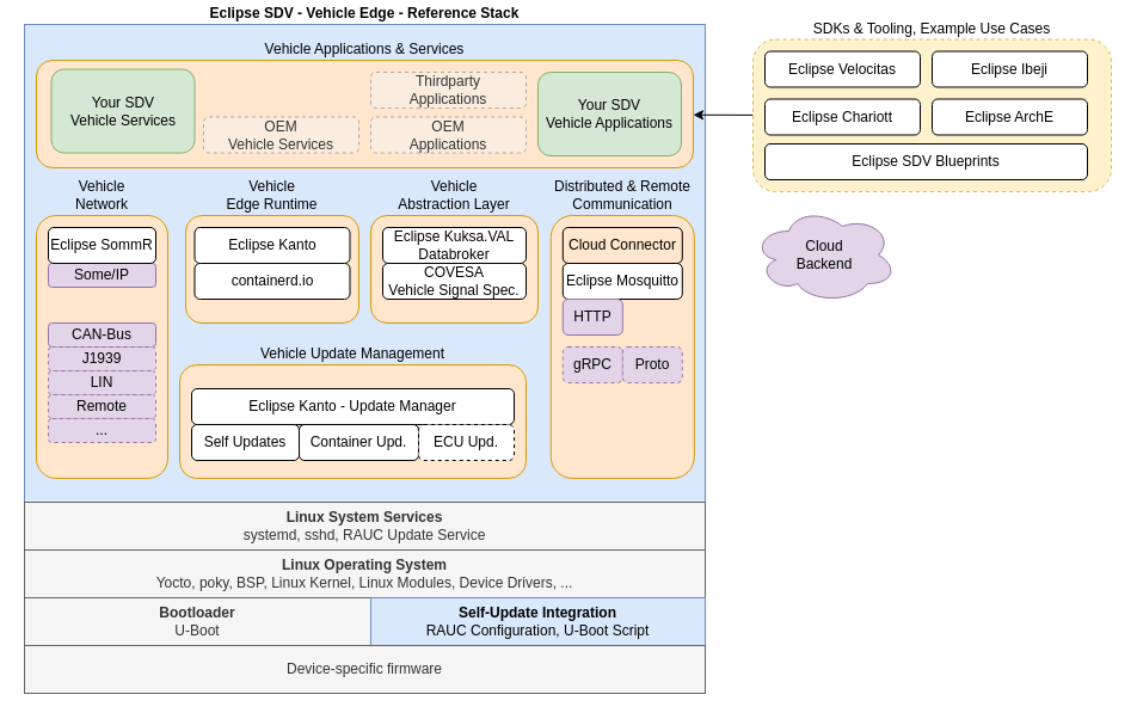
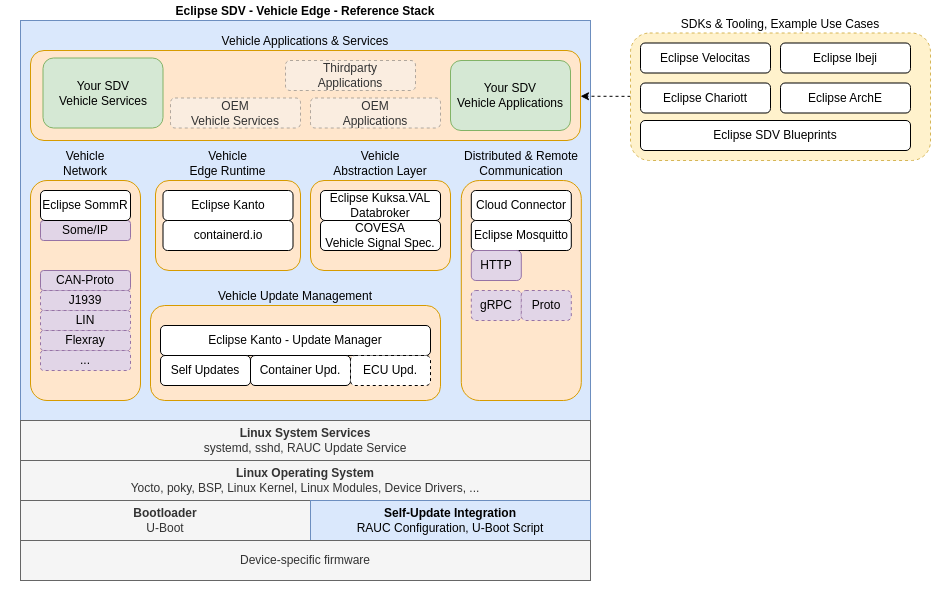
  <mxCell id="0" />
  <mxCell id="1" parent="0" />
  <mxCell id="2" value="&lt;b&gt;Linux Operating System&lt;/b&gt;&lt;br&gt;Yocto, poky, BSP, Linux Kernel, Linux Modules, Device Drivers, ..." style="rounded=0;whiteSpace=wrap;html=1;fillColor=#f5f5f5;fontColor=#333333;strokeColor=#666666;" parent="1" vertex="1"><mxGeometry x="20" y="460" width="570" height="40" as="geometry" /></mxCell>
  <mxCell id="3" value="&lt;b&gt;Eclipse SDV - Vehicle Edge - Reference Stack&lt;/b&gt;" style="rounded=0;whiteSpace=wrap;html=1;fillColor=#dae8fc;strokeColor=#6c8ebf;labelPosition=center;verticalLabelPosition=top;align=center;verticalAlign=bottom;" parent="1" vertex="1"><mxGeometry x="20" y="20" width="570" height="400" as="geometry" /></mxCell>
  <mxCell id="4" value="&lt;b&gt;Bootloader&lt;/b&gt;&lt;br&gt;U-Boot" style="rounded=0;whiteSpace=wrap;html=1;fillColor=#f5f5f5;fontColor=#333333;strokeColor=#666666;" parent="1" vertex="1"><mxGeometry x="20" y="500" width="290" height="40" as="geometry" /></mxCell>
  <mxCell id="5" value="&lt;b&gt;Self-Update Integration&lt;/b&gt;&lt;br&gt;RAUC Configuration, U-Boot Script" style="rounded=0;whiteSpace=wrap;html=1;fillColor=#dae8fc;strokeColor=#6c8ebf;" parent="1" vertex="1"><mxGeometry x="310" y="500" width="280" height="40" as="geometry" /></mxCell>
  <mxCell id="6" value="Device-specific firmware" style="rounded=0;whiteSpace=wrap;html=1;fillColor=#f5f5f5;fontColor=#333333;strokeColor=#666666;" parent="1" vertex="1"><mxGeometry x="20" y="540" width="570" height="40" as="geometry" /></mxCell>
  <mxCell id="7" value="&lt;b&gt;Linux System Services&lt;/b&gt;&lt;br&gt;systemd, sshd, RAUC Update Service" style="rounded=0;whiteSpace=wrap;html=1;fillColor=#f5f5f5;fontColor=#333333;strokeColor=#666666;" parent="1" vertex="1"><mxGeometry x="20" y="420" width="570" height="40" as="geometry" /></mxCell>
  <mxCell id="8" value="Vehicle&lt;br&gt;Abstraction Layer" style="rounded=1;whiteSpace=wrap;html=1;fillColor=#ffe6cc;strokeColor=#d79b00;labelPosition=center;verticalLabelPosition=top;align=center;verticalAlign=bottom;" vertex="1" parent="1"><mxGeometry x="310" y="180" width="140" height="90" as="geometry" /></mxCell>
  <mxCell id="9" value="Vehicle&lt;br&gt;Edge Runtime" style="rounded=1;whiteSpace=wrap;html=1;fillColor=#ffe6cc;strokeColor=#d79b00;labelPosition=center;verticalLabelPosition=top;align=center;verticalAlign=bottom;" vertex="1" parent="1"><mxGeometry x="155" y="180" width="145" height="90" as="geometry" /></mxCell>
  <mxCell id="10" value="Distributed&amp;nbsp;&amp;amp; Remote Communication" style="rounded=1;whiteSpace=wrap;html=1;fillColor=#ffe6cc;strokeColor=#d79b00;labelPosition=center;verticalLabelPosition=top;align=center;verticalAlign=bottom;" vertex="1" parent="1"><mxGeometry x="460.8" y="180" width="120" height="220" as="geometry" /></mxCell>
  <mxCell id="11" value="Eclipse Kanto" style="rounded=1;whiteSpace=wrap;html=1;" vertex="1" parent="1"><mxGeometry x="162.5" y="190" width="130" height="30" as="geometry" /></mxCell>
  <mxCell id="12" value="containerd.io" style="rounded=1;whiteSpace=wrap;html=1;" vertex="1" parent="1"><mxGeometry x="162.5" y="220" width="130" height="30" as="geometry" /></mxCell>
  <mxCell id="13" value="Eclipse Kuksa.VAL&lt;br&gt;Databroker" style="rounded=1;whiteSpace=wrap;html=1;" vertex="1" parent="1"><mxGeometry x="320" y="190" width="120" height="30" as="geometry" /></mxCell>
  <mxCell id="14" value="COVESA&lt;br&gt;Vehicle Signal Spec." style="rounded=1;whiteSpace=wrap;html=1;" vertex="1" parent="1"><mxGeometry x="320" y="220" width="120" height="30" as="geometry" /></mxCell>
  <mxCell id="15" value="Vehicle Update Management" style="rounded=1;whiteSpace=wrap;html=1;fillColor=#ffe6cc;strokeColor=#d79b00;labelPosition=center;verticalLabelPosition=top;align=center;verticalAlign=bottom;" vertex="1" parent="1"><mxGeometry x="150" y="305" width="290" height="95" as="geometry" /></mxCell>
  <mxCell id="16" value="Eclipse Kanto - Update Manager" style="rounded=1;whiteSpace=wrap;html=1;" vertex="1" parent="1"><mxGeometry x="160" y="325" width="270" height="30" as="geometry" /></mxCell>
  <mxCell id="17" value="Self Updates" style="rounded=1;whiteSpace=wrap;html=1;" vertex="1" parent="1"><mxGeometry x="160" y="355" width="90" height="30" as="geometry" /></mxCell>
  <mxCell id="18" value="Container Upd." style="rounded=1;whiteSpace=wrap;html=1;" vertex="1" parent="1"><mxGeometry x="250" y="355" width="100" height="30" as="geometry" /></mxCell>
  <mxCell id="19" value="ECU Upd." style="rounded=1;whiteSpace=wrap;html=1;dashed=1;" vertex="1" parent="1"><mxGeometry x="350" y="355" width="80" height="30" as="geometry" /></mxCell>
  <mxCell id="20" value="Eclipse Mosquitto" style="rounded=1;whiteSpace=wrap;html=1;" vertex="1" parent="1"><mxGeometry x="470.8" y="220" width="100" height="30" as="geometry" /></mxCell>
- <mxCell id="21" value="Cloud Connector" style="rounded=1;whiteSpace=wrap;html=1;fillColor=#ffe6cc;" vertex="1" parent="1"><mxGeometry x="470.8" y="190" width="100" height="30" as="geometry" /></mxCell>
+ <mxCell id="21" value="Cloud Connector" style="rounded=1;whiteSpace=wrap;html=1;" vertex="1" parent="1"><mxGeometry x="470.8" y="190" width="100" height="30" as="geometry" /></mxCell>
  <mxCell id="22" value="HTTP" style="rounded=1;whiteSpace=wrap;html=1;fillColor=#e1d5e7;strokeColor=#9673a6;" vertex="1" parent="1"><mxGeometry x="470.8" y="250" width="50" height="30" as="geometry" /></mxCell>
  <mxCell id="23" value="gRPC" style="rounded=1;whiteSpace=wrap;html=1;fillColor=#e1d5e7;strokeColor=#9673a6;" vertex="1" parent="1"><mxGeometry x="50" y="215" width="60" height="30" as="geometry" /></mxCell>
- <mxCell id="24" style="edgeStyle=none;html=1;fontFamily=Helvetica;fontSize=12;fontColor=default;" edge="1" parent="1" source="25" target="30"><mxGeometry relative="1" as="geometry" /></mxCell>
+ <mxCell id="24" style="edgeStyle=none;html=1;fontFamily=Helvetica;fontSize=12;fontColor=default;dashed=1;" edge="1" parent="1" source="25" target="30"><mxGeometry relative="1" as="geometry" /></mxCell>
  <mxCell id="25" value="SDKs &amp;amp; Tooling, Example Use Cases" style="rounded=1;whiteSpace=wrap;html=1;fillColor=#fff2cc;strokeColor=#d6b656;labelPosition=center;verticalLabelPosition=top;align=center;verticalAlign=bottom;dashed=1;" vertex="1" parent="1"><mxGeometry x="630" y="32.5" width="300" height="127.5" as="geometry" /></mxCell>
  <mxCell id="26" value="Eclipse Velocitas" style="rounded=1;whiteSpace=wrap;html=1;" vertex="1" parent="1"><mxGeometry x="640" y="42.5" width="130" height="30" as="geometry" /></mxCell>
  <mxCell id="27" value="Eclipse Chariott" style="rounded=1;whiteSpace=wrap;html=1;" vertex="1" parent="1"><mxGeometry x="640" y="82.5" width="130" height="30" as="geometry" /></mxCell>
  <mxCell id="28" value="Eclipse Ibeji" style="rounded=1;whiteSpace=wrap;html=1;" vertex="1" parent="1"><mxGeometry x="780" y="42.5" width="130" height="30" as="geometry" /></mxCell>
  <mxCell id="29" value="Eclipse ArchE" style="rounded=1;whiteSpace=wrap;html=1;" vertex="1" parent="1"><mxGeometry x="780" y="82.5" width="130" height="30" as="geometry" /></mxCell>
  <mxCell id="30" value="Vehicle Applications &amp;amp; Services" style="rounded=1;whiteSpace=wrap;html=1;fillColor=#ffe6cc;strokeColor=#d79b00;labelPosition=center;verticalLabelPosition=top;align=center;verticalAlign=bottom;" vertex="1" parent="1"><mxGeometry x="30" y="50" width="550" height="90" as="geometry" /></mxCell>
  <mxCell id="31" value="Your SDV&lt;br&gt;Vehicle Applications" style="rounded=1;whiteSpace=wrap;html=1;fillColor=#d5e8d4;strokeColor=#82b366;" vertex="1" parent="1"><mxGeometry x="450" y="60" width="120" height="70" as="geometry" /></mxCell>
  <mxCell id="32" value="Your SDV&lt;br&gt;Vehicle Services" style="rounded=1;whiteSpace=wrap;html=1;fillColor=#d5e8d4;strokeColor=#82b366;" vertex="1" parent="1"><mxGeometry x="42.5" y="57.5" width="120" height="70" as="geometry" /></mxCell>
- <mxCell id="33" value="Cloud&lt;br&gt;Backend" style="ellipse;shape=cloud;whiteSpace=wrap;html=1;rounded=1;strokeColor=#9673a6;fontFamily=Helvetica;fontSize=12;fontColor=default;fillColor=#e1d5e7;" vertex="1" parent="1"><mxGeometry x="630" y="173" width="120" height="80" as="geometry" /></mxCell>
  <mxCell id="34" value="Vehicle&lt;br&gt;Network" style="rounded=1;whiteSpace=wrap;html=1;fillColor=#ffe6cc;strokeColor=#d79b00;labelPosition=center;verticalLabelPosition=top;align=center;verticalAlign=bottom;" vertex="1" parent="1"><mxGeometry x="30" y="180" width="110" height="220" as="geometry" /></mxCell>
  <mxCell id="35" value="Some/IP" style="rounded=1;whiteSpace=wrap;html=1;fillColor=#e1d5e7;strokeColor=#9673a6;" vertex="1" parent="1"><mxGeometry x="40" y="220" width="90" height="20" as="geometry" /></mxCell>
  <mxCell id="36" value="Eclipse SommR" style="rounded=1;whiteSpace=wrap;html=1;" vertex="1" parent="1"><mxGeometry x="40" y="190" width="90" height="30" as="geometry" /></mxCell>
- <mxCell id="37" value="CAN-Bus" style="rounded=1;whiteSpace=wrap;html=1;fillColor=#e1d5e7;strokeColor=#9673a6;" vertex="1" parent="1"><mxGeometry x="40" y="270" width="90" height="20" as="geometry" /></mxCell>
- <mxCell id="38" value="Remote" style="rounded=1;whiteSpace=wrap;html=1;fillColor=#e1d5e7;strokeColor=#9673a6;dashed=1;" vertex="1" parent="1"><mxGeometry x="40" y="330" width="90" height="20" as="geometry" /></mxCell>
+ <mxCell id="37" value="CAN-Proto" style="rounded=1;whiteSpace=wrap;html=1;fillColor=#e1d5e7;strokeColor=#9673a6;" vertex="1" parent="1"><mxGeometry x="40" y="270" width="90" height="20" as="geometry" /></mxCell>
+ <mxCell id="38" value="Flexray" style="rounded=1;whiteSpace=wrap;html=1;fillColor=#e1d5e7;strokeColor=#9673a6;dashed=1;" vertex="1" parent="1"><mxGeometry x="40" y="330" width="90" height="20" as="geometry" /></mxCell>
  <mxCell id="39" value="LIN" style="rounded=1;whiteSpace=wrap;html=1;fillColor=#e1d5e7;strokeColor=#9673a6;dashed=1;" vertex="1" parent="1"><mxGeometry x="40" y="310" width="90" height="20" as="geometry" /></mxCell>
  <mxCell id="40" value="..." style="rounded=1;whiteSpace=wrap;html=1;fillColor=#e1d5e7;strokeColor=#9673a6;dashed=1;" vertex="1" parent="1"><mxGeometry x="40" y="350" width="90" height="20" as="geometry" /></mxCell>
  <mxCell id="41" value="J1939" style="rounded=1;whiteSpace=wrap;html=1;fillColor=#e1d5e7;strokeColor=#9673a6;dashed=1;" vertex="1" parent="1"><mxGeometry x="40" y="290" width="90" height="20" as="geometry" /></mxCell>
  <mxCell id="42" value="gRPC" style="rounded=1;whiteSpace=wrap;html=1;fillColor=#e1d5e7;strokeColor=#9673a6;dashed=1;" vertex="1" parent="1"><mxGeometry x="470.8" y="290" width="50" height="30" as="geometry" /></mxCell>
  <mxCell id="43" value="Proto" style="rounded=1;whiteSpace=wrap;html=1;fillColor=#e1d5e7;strokeColor=#9673a6;dashed=1;" vertex="1" parent="1"><mxGeometry x="520.8" y="290" width="50" height="30" as="geometry" /></mxCell>
- <mxCell id="44" value="Thirdparty&lt;br&gt;Applications" style="rounded=1;whiteSpace=wrap;html=1;dashed=1;fillColor=#f5f5f5;fontColor=#333333;strokeColor=#666666;opacity=50;" vertex="1" parent="1"><mxGeometry x="310" y="60" width="130" height="30" as="geometry" /></mxCell>
+ <mxCell id="44" value="Thirdparty&lt;br&gt;Applications" style="rounded=1;whiteSpace=wrap;html=1;dashed=1;fillColor=#f5f5f5;fontColor=#333333;strokeColor=#666666;opacity=50;" vertex="1" parent="1"><mxGeometry x="285" y="60" width="130" height="30" as="geometry" /></mxCell>
  <mxCell id="45" value="OEM&lt;br&gt;Vehicle Services" style="rounded=1;whiteSpace=wrap;html=1;dashed=1;fillColor=#f5f5f5;fontColor=#333333;strokeColor=#666666;opacity=50;" vertex="1" parent="1"><mxGeometry x="170" y="97.5" width="130" height="30" as="geometry" /></mxCell>
  <mxCell id="46" value="OEM&lt;br&gt;Applications" style="rounded=1;whiteSpace=wrap;html=1;dashed=1;fillColor=#f5f5f5;fontColor=#333333;strokeColor=#666666;opacity=50;" vertex="1" parent="1"><mxGeometry x="310" y="97.5" width="130" height="30" as="geometry" /></mxCell>
  <mxCell id="47" value="Eclipse SDV Blueprints" style="rounded=1;whiteSpace=wrap;html=1;" vertex="1" parent="1"><mxGeometry x="640" y="120" width="270" height="30" as="geometry" /></mxCell>
